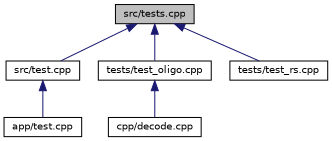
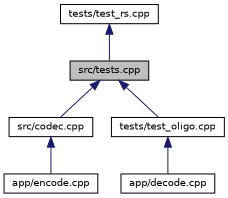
  digraph {
    node [color=black fillcolor=white fontname=Helvetica fontsize=10 shape=record style=filled]
    edge [color=midnightblue dir=back fontname=Helvetica fontsize=10 labelfontname=Helvetica labelfontsize=10 style=solid]
    n1 [fillcolor=grey75 fontcolor=black height=0.2 label="src/tests.cpp" width=0.4]
-   n2 [height=0.2 label="src/test.cpp" width=0.4]
+   n2 [height=0.2 label="src/codec.cpp" width=0.4]
    n3 [height=0.2 label="tests/test_oligo.cpp" width=0.4]
    n4 [height=0.2 label="tests/test_rs.cpp" width=0.4]
-   n5 [height=0.2 label="app/test.cpp" width=0.4]
-   n6 [height=0.2 label="cpp/decode.cpp" width=0.4]
+   n5 [height=0.2 label="app/encode.cpp" width=0.4]
+   n6 [height=0.2 label="app/decode.cpp" width=0.4]
    n1 -> n2
    n1 -> n3
-   n1 -> n4
+   n4 -> n1
    n2 -> n5
    n3 -> n6
  }
